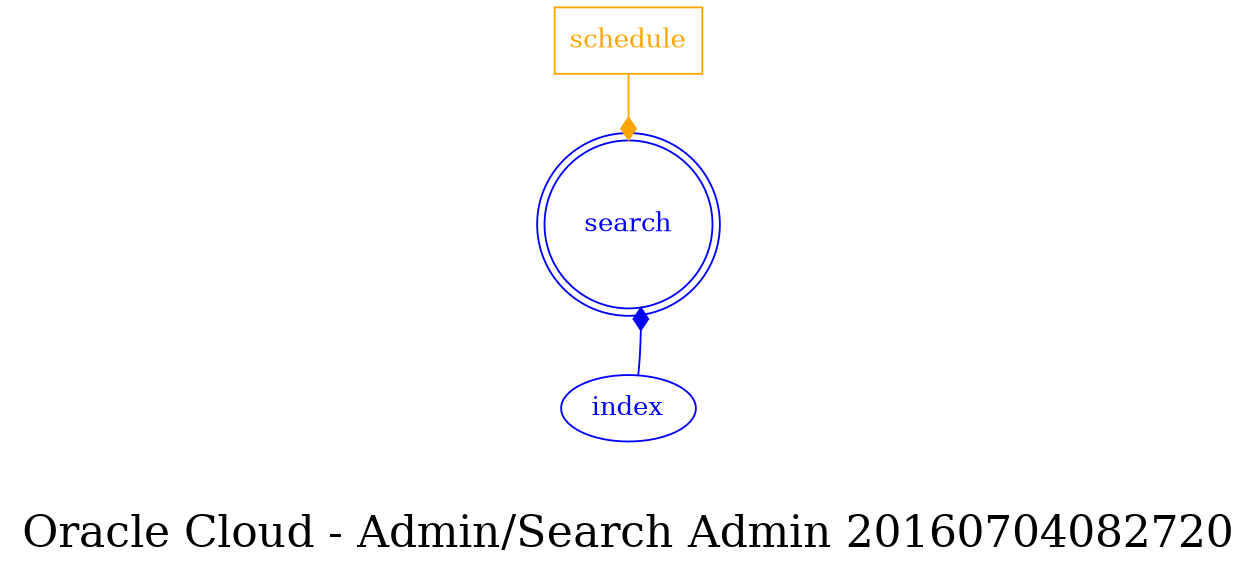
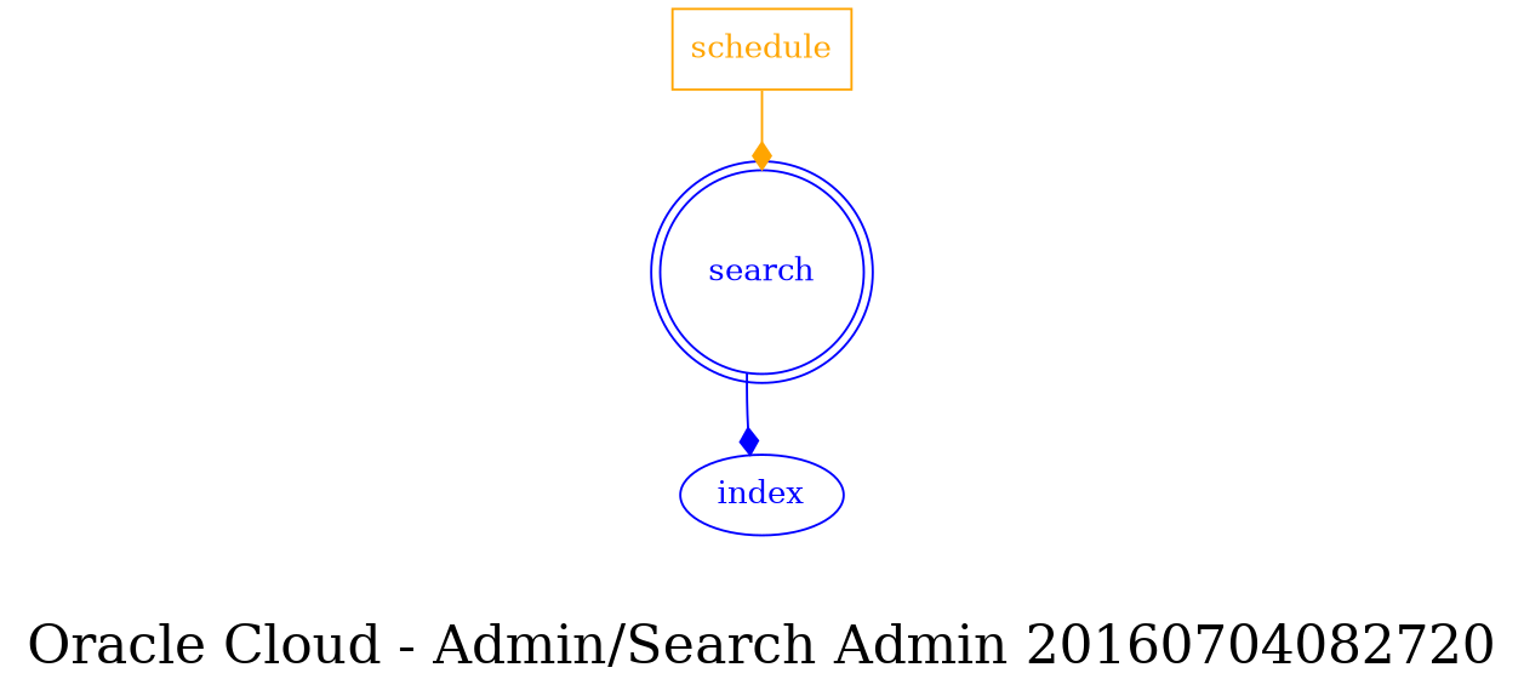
  digraph {
    fontsize=24
    label="Oracle Cloud - Admin/Search Admin 20160704082720"
    splines=true
    node [color=blue fontcolor=blue]
    edge [arrowhead=diamond arrowtail=none]
    search [shape=doublecircle]
    index [shape=ellipse]
    schedule [color=orange fontcolor=orange shape=box]
-   index -> search [color=blue fontcolor=blue]
+   search -> index [color=blue fontcolor=blue]
    schedule -> search [color=orange fontcolor=orange]
  }
